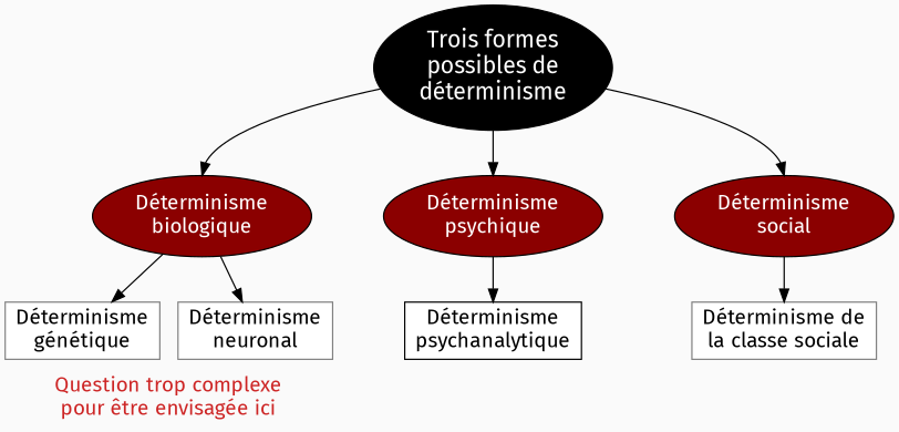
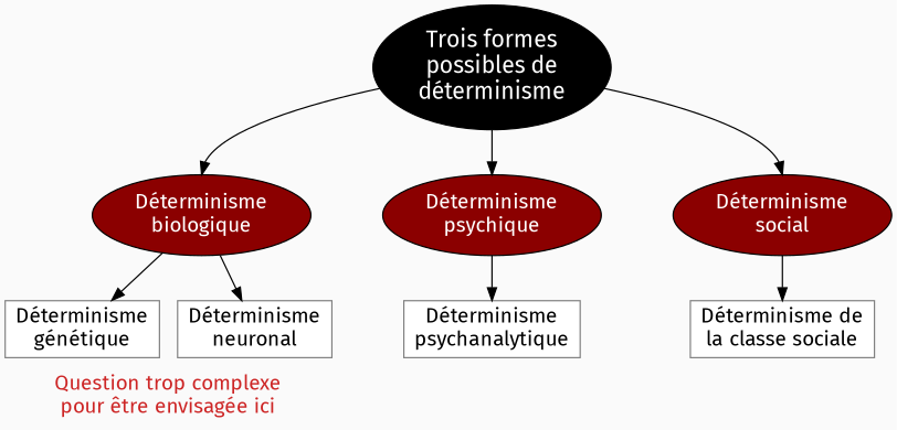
  digraph {
    bgcolor=grey98
    fontname="Fira Sans"
    nodesep=0.2
    ranksep=0.1
    splines=true
    style=filled
    node [fillcolor=white fontcolor=white fontname="Fira Sans" fontsize=16 style=filled color=grey50]
    edge [fontname="Fira Sans" minlen=4]
    n1 [fillcolor=red4 label="Déterminisme\nbiologique" color=""]
    n2 [fillcolor=red4 label="Déterminisme\npsychique" color=""]
    n3 [fillcolor=red4 label="Déterminisme\nsocial" color=""]
    n4 [fontcolor=black label="Déterminisme\ngénétique" shape=box]
    n5 [fontcolor=black label="Déterminisme\nneuronal" shape=box]
-   n6 [color=black fontcolor=black label="Déterminisme\npsychanalytique" shape=box]
+   n6 [fontcolor=black label="Déterminisme\npsychanalytique" shape=box]
    n7 [fontcolor=black label="Déterminisme de\nla classe sociale" shape=box]
    n8 [fillcolor=12 fontsize=18 label="Trois formes\npossibles de\ndéterminisme" color=""]
    n9 [fillcolor=grey98 fontcolor=firebrick3 label="Question trop complexe\npour être envisagée ici" shape=plaintext style="filled,rounded"]
    subgraph sub_1 {
      rank=same
      n1
      n2
      n3
    }
    n1 -> n2 [style=invis]
    n1 -> n4
    n1 -> n5
    n2 -> n3 [style=invis]
    n2 -> n6
    n3 -> n7
    n4 -> n9 [minlen=1 style=invis]
    n5 -> n9 [minlen=1 style=invis]
    n8 -> n1 [headport=n]
    n8 -> n2 [headport=n]
    n8 -> n3 [headport=n]
  }
